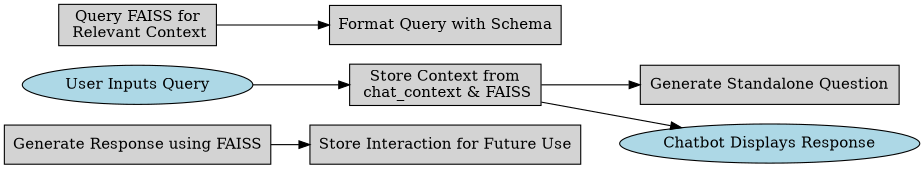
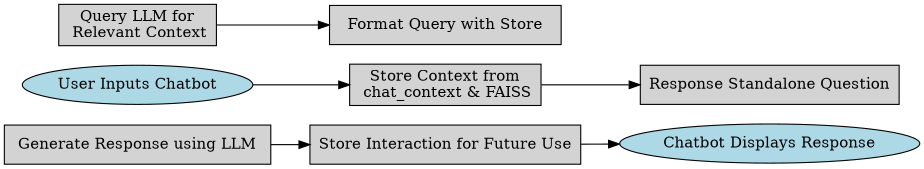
  digraph {
    rankdir=LR
    node [fillcolor=lightgray shape=box style=filled]
-   n1 [fillcolor=lightblue label="User Inputs Query" shape=ellipse]
+   n1 [fillcolor=lightblue label="User Inputs Chatbot" shape=ellipse]
    n2 [label="Store Context from\n chat_context & FAISS"]
-   n3 [label="Generate Standalone Question"]
-   n4 [label="Query FAISS for\n Relevant Context"]
-   n5 [label="Format Query with Schema"]
-   n6 [label="Generate Response using FAISS"]
+   n3 [label="Response Standalone Question"]
+   n4 [label="Query LLM for\n Relevant Context"]
+   n5 [label="Format Query with Store"]
+   n6 [label="Generate Response using LLM"]
    n7 [label="Store Interaction for Future Use"]
    n8 [fillcolor=lightblue label="Chatbot Displays Response" shape=ellipse]
    n1 -> n2
    n2 -> n3
    n4 -> n5
    n6 -> n7
-   n2 -> n8
+   n7 -> n8
  }
